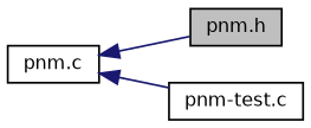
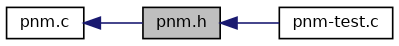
  digraph {
    rankdir=LR
    node [color=black fillcolor=white fontname=Helvetica fontsize=10 shape=record style=filled]
    edge [color=midnightblue dir=back fontname=Helvetica fontsize=10 labelfontname=Helvetica labelfontsize=10 style=solid]
    n1 [fillcolor=grey75 fontcolor=black height=0.2 label="pnm.h" width=0.4]
    n2 [height=0.2 label="pnm-test.c" width=0.4]
    n3 [height=0.2 label="pnm.c" width=0.4]
-   n3 -> n2
+   n1 -> n2
    n3 -> n1
  }
